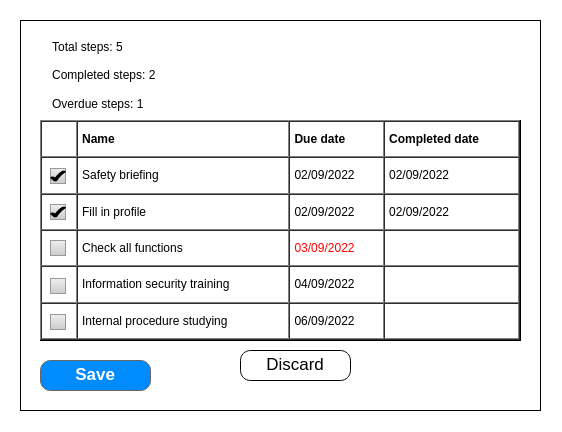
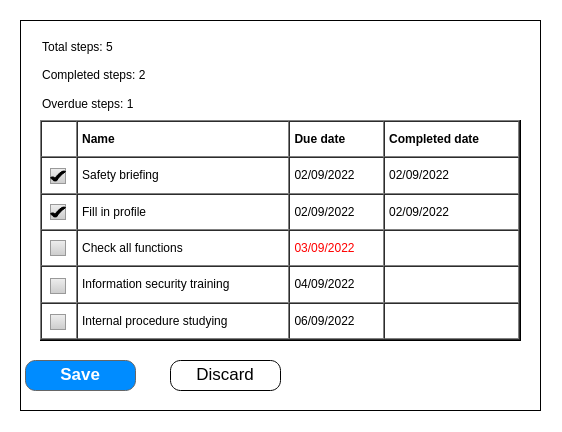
  <mxCell id="0" />
  <mxCell id="1" parent="0" />
  <mxCell id="2" value="" style="rounded=0;whiteSpace=wrap;html=1;" vertex="1" parent="1"><mxGeometry x="20" y="20" width="520" height="390" as="geometry" /></mxCell>
- <mxCell id="3" value="Total steps: 5&lt;br&gt;&lt;br&gt;Completed steps: 2&lt;br&gt;&lt;br&gt;Overdue steps: 1" style="text;html=1;strokeColor=none;fillColor=none;align=left;verticalAlign=middle;whiteSpace=wrap;rounded=0;" vertex="1" parent="1"><mxGeometry x="50" y="40" width="130" height="70" as="geometry" /></mxCell>
+ <mxCell id="3" value="Total steps: 5&lt;br&gt;&lt;br&gt;Completed steps: 2&lt;br&gt;&lt;br&gt;Overdue steps: 1" style="text;html=1;strokeColor=none;fillColor=none;align=left;verticalAlign=middle;whiteSpace=wrap;rounded=0;" vertex="1" parent="1"><mxGeometry x="40" y="40" width="130" height="70" as="geometry" /></mxCell>
  <mxCell id="4" value="&lt;table cellpadding=&quot;4&quot; cellspacing=&quot;0&quot; border=&quot;1&quot; style=&quot;font-size:1em;width:100%;height:100%;&quot;&gt;&lt;tbody&gt;&lt;tr&gt;&lt;td&gt;&amp;nbsp; &amp;nbsp; &amp;nbsp;&lt;/td&gt;&lt;th&gt;Name&lt;/th&gt;&lt;th&gt;Due date&lt;span style=&quot;&quot;&gt;&#09;&lt;/span&gt;&lt;/th&gt;&lt;td&gt;&lt;b&gt;Completed date&lt;/b&gt;&lt;/td&gt;&lt;/tr&gt;&lt;tr&gt;&lt;td&gt;&lt;br&gt;&lt;/td&gt;&lt;td&gt;Safety briefing&lt;/td&gt;&lt;td&gt;02/09/2022&lt;/td&gt;&lt;td&gt;02/09/2022&lt;/td&gt;&lt;/tr&gt;&lt;tr&gt;&lt;td&gt;&lt;br&gt;&lt;/td&gt;&lt;td&gt;Fill in profile&lt;/td&gt;&lt;td&gt;02/09/2022&lt;br&gt;&lt;/td&gt;&lt;td&gt;02/09/2022&lt;br&gt;&lt;/td&gt;&lt;/tr&gt;&lt;tr&gt;&lt;td&gt;&lt;br&gt;&lt;/td&gt;&lt;td&gt;Check all functions&lt;/td&gt;&lt;td&gt;&lt;font color=&quot;#ff0000&quot;&gt;03/09/2022&lt;/font&gt;&lt;/td&gt;&lt;td&gt;&lt;br&gt;&lt;/td&gt;&lt;/tr&gt;&lt;tr&gt;&lt;td&gt;&lt;br&gt;&lt;/td&gt;&lt;td&gt;Information security training&lt;/td&gt;&lt;td&gt;04/09/2022&lt;/td&gt;&lt;td&gt;&lt;br&gt;&lt;/td&gt;&lt;/tr&gt;&lt;tr&gt;&lt;td&gt;&lt;br&gt;&lt;/td&gt;&lt;td&gt;Internal procedure studying&lt;/td&gt;&lt;td&gt;06/09/2022&lt;/td&gt;&lt;td&gt;&lt;br&gt;&lt;/td&gt;&lt;/tr&gt;&lt;/tbody&gt;&lt;/table&gt; " style="verticalAlign=top;align=left;overflow=fill;fontSize=12;fontFamily=Helvetica;html=1" vertex="1" parent="1"><mxGeometry x="40" y="120" width="480" height="220" as="geometry" /></mxCell>
- <mxCell id="5" value="Save" style="strokeWidth=1;shadow=0;dashed=0;align=center;html=1;shape=mxgraph.mockup.buttons.button;strokeColor=#666666;fontColor=#ffffff;mainText=;buttonStyle=round;fontSize=17;fontStyle=1;fillColor=#008cff;whiteSpace=wrap;" vertex="1" parent="1"><mxGeometry x="40" y="360" width="110" height="30" as="geometry" /></mxCell>
- <mxCell id="6" value="Discard" style="strokeWidth=1;shadow=0;dashed=0;align=center;html=1;shape=mxgraph.mockup.buttons.button;mainText=;buttonStyle=round;fontSize=17;fontStyle=0;whiteSpace=wrap;fillStyle=auto;" vertex="1" parent="1"><mxGeometry x="240" y="350" width="110" height="30" as="geometry" /></mxCell>
+ <mxCell id="5" value="Save" style="strokeWidth=1;shadow=0;dashed=0;align=center;html=1;shape=mxgraph.mockup.buttons.button;strokeColor=#666666;fontColor=#ffffff;mainText=;buttonStyle=round;fontSize=17;fontStyle=1;fillColor=#008cff;whiteSpace=wrap;" vertex="1" parent="1"><mxGeometry x="25" y="360" width="110" height="30" as="geometry" /></mxCell>
+ <mxCell id="6" value="Discard" style="strokeWidth=1;shadow=0;dashed=0;align=center;html=1;shape=mxgraph.mockup.buttons.button;mainText=;buttonStyle=round;fontSize=17;fontStyle=0;whiteSpace=wrap;fillStyle=auto;" vertex="1" parent="1"><mxGeometry x="170" y="360" width="110" height="30" as="geometry" /></mxCell>
  <mxCell id="7" value="" style="strokeWidth=1;shadow=0;dashed=0;align=center;html=1;shape=mxgraph.mockup.forms.rrect;rSize=0;fillColor=#eeeeee;strokeColor=#999999;gradientColor=#cccccc;align=left;spacingLeft=4;fontSize=17;fontColor=#666666;labelPosition=right;fillStyle=auto;" vertex="1" parent="1"><mxGeometry x="50" y="168" width="15" height="15" as="geometry" /></mxCell>
  <mxCell id="8" value="" style="verticalLabelPosition=bottom;verticalAlign=top;html=1;shape=mxgraph.basic.tick;fillStyle=auto;fillColor=#000000;" vertex="1" parent="1"><mxGeometry x="50" y="170.5" width="15" height="10" as="geometry" /></mxCell>
  <mxCell id="9" value="" style="strokeWidth=1;shadow=0;dashed=0;align=center;html=1;shape=mxgraph.mockup.forms.rrect;rSize=0;fillColor=#eeeeee;strokeColor=#999999;gradientColor=#cccccc;align=left;spacingLeft=4;fontSize=17;fontColor=#666666;labelPosition=right;fillStyle=auto;" vertex="1" parent="1"><mxGeometry x="50" y="204" width="15" height="15" as="geometry" /></mxCell>
  <mxCell id="10" value="" style="verticalLabelPosition=bottom;verticalAlign=top;html=1;shape=mxgraph.basic.tick;fillStyle=auto;fontColor=#FF0000;fillColor=#000000;" vertex="1" parent="1"><mxGeometry x="50" y="206.5" width="15" height="10" as="geometry" /></mxCell>
  <mxCell id="11" value="" style="strokeWidth=1;shadow=0;dashed=0;align=center;html=1;shape=mxgraph.mockup.forms.rrect;rSize=0;fillColor=#eeeeee;strokeColor=#999999;gradientColor=#cccccc;align=left;spacingLeft=4;fontSize=17;fontColor=#666666;labelPosition=right;fillStyle=auto;" vertex="1" parent="1"><mxGeometry x="50" y="240" width="15" height="15" as="geometry" /></mxCell>
  <mxCell id="12" value="" style="strokeWidth=1;shadow=0;dashed=0;align=center;html=1;shape=mxgraph.mockup.forms.rrect;rSize=0;fillColor=#eeeeee;strokeColor=#999999;gradientColor=#cccccc;align=left;spacingLeft=4;fontSize=17;fontColor=#666666;labelPosition=right;fillStyle=auto;" vertex="1" parent="1"><mxGeometry x="50" y="278" width="15" height="15" as="geometry" /></mxCell>
  <mxCell id="13" value="" style="strokeWidth=1;shadow=0;dashed=0;align=center;html=1;shape=mxgraph.mockup.forms.rrect;rSize=0;fillColor=#eeeeee;strokeColor=#999999;gradientColor=#cccccc;align=left;spacingLeft=4;fontSize=17;fontColor=#666666;labelPosition=right;fillStyle=auto;" vertex="1" parent="1"><mxGeometry x="50" y="314" width="15" height="15" as="geometry" /></mxCell>
